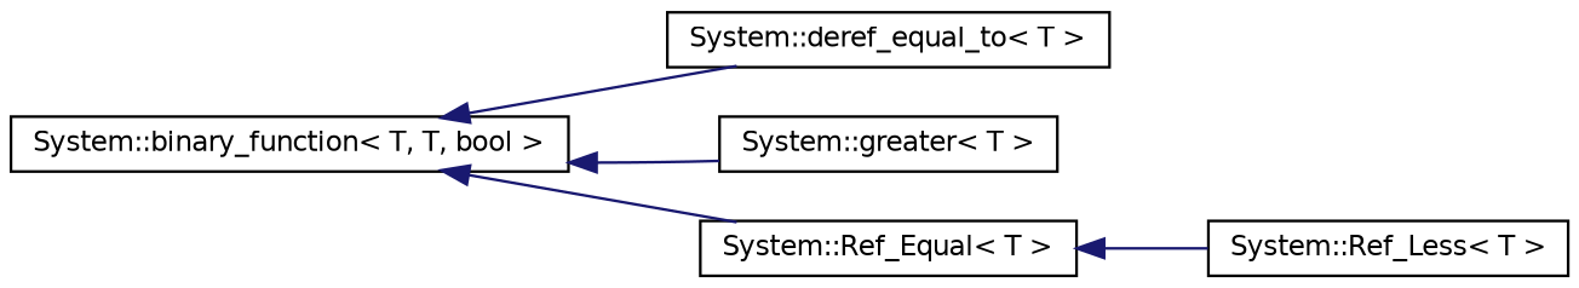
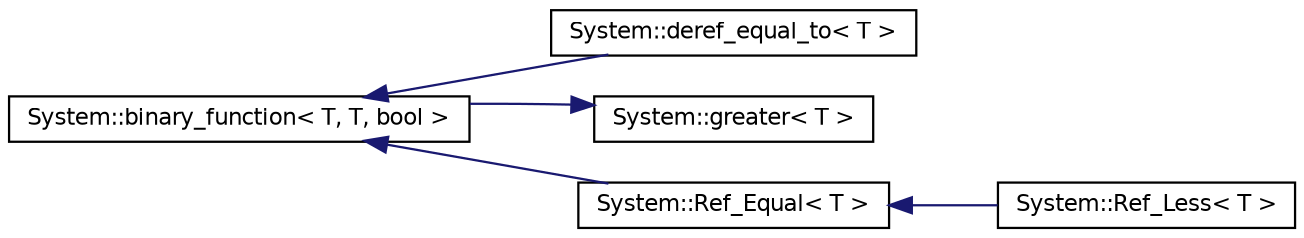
  digraph {
    rankdir=LR
    node [color=black fillcolor=white fontname=Helvetica fontsize=10 shape=record style=filled]
    edge [color=midnightblue dir=back fontname=Helvetica fontsize=10 labelfontname=Helvetica labelfontsize=10 style=solid]
    n1 [height=0.2 label="System::binary_function\< T, T, bool \>" width=0.4]
    n2 [height=0.2 label="System::deref_equal_to\< T \>" width=0.4]
    n3 [height=0.2 label="System::greater\< T \>" width=0.4]
    n4 [height=0.2 label="System::Ref_Equal\< T \>" width=0.4]
    n5 [height=0.2 label="System::Ref_Less\< T \>" width=0.4]
    n1 -> n2
-   n1 -> n3
+   n3 -> n1
    n1 -> n4
    n4 -> n5
  }
